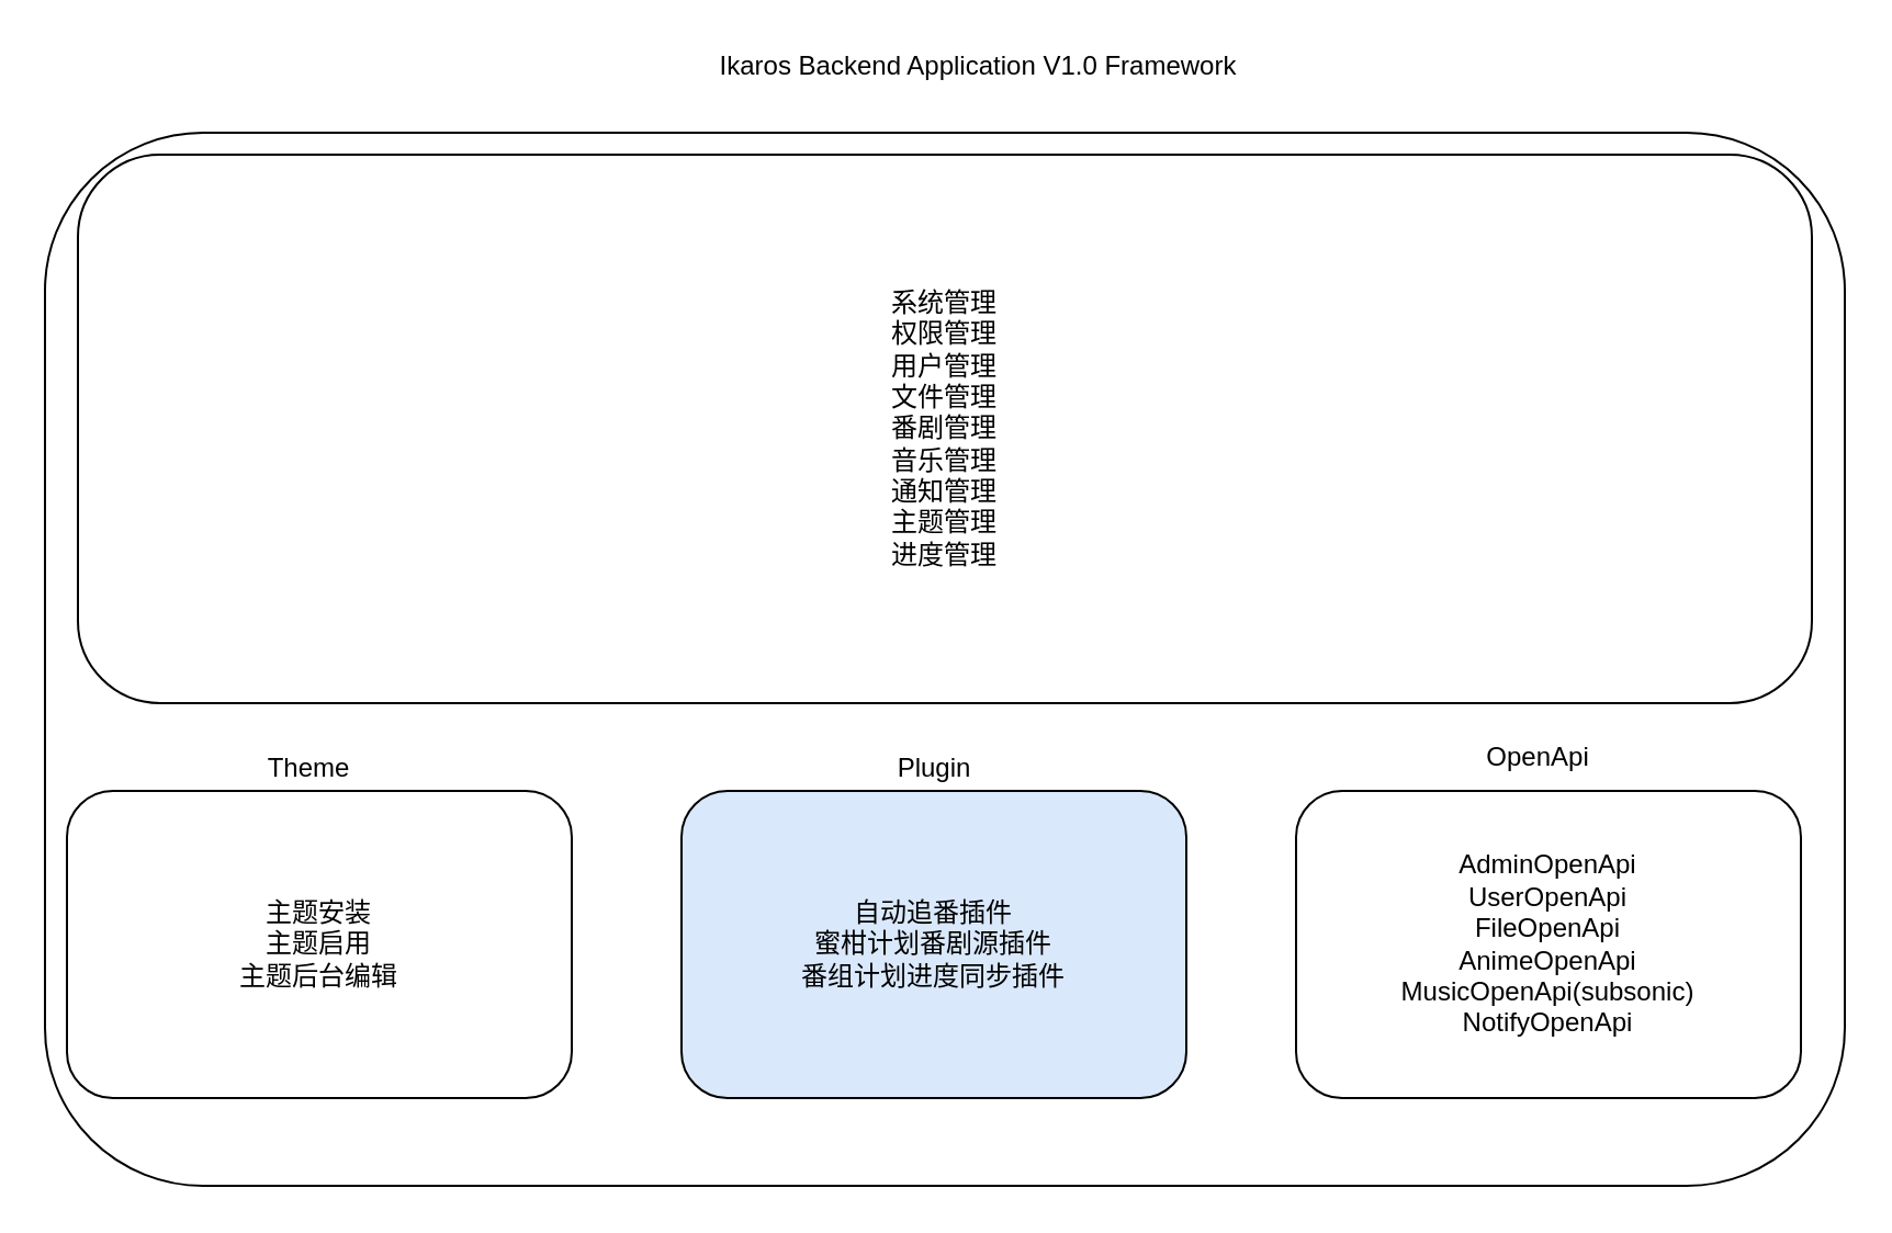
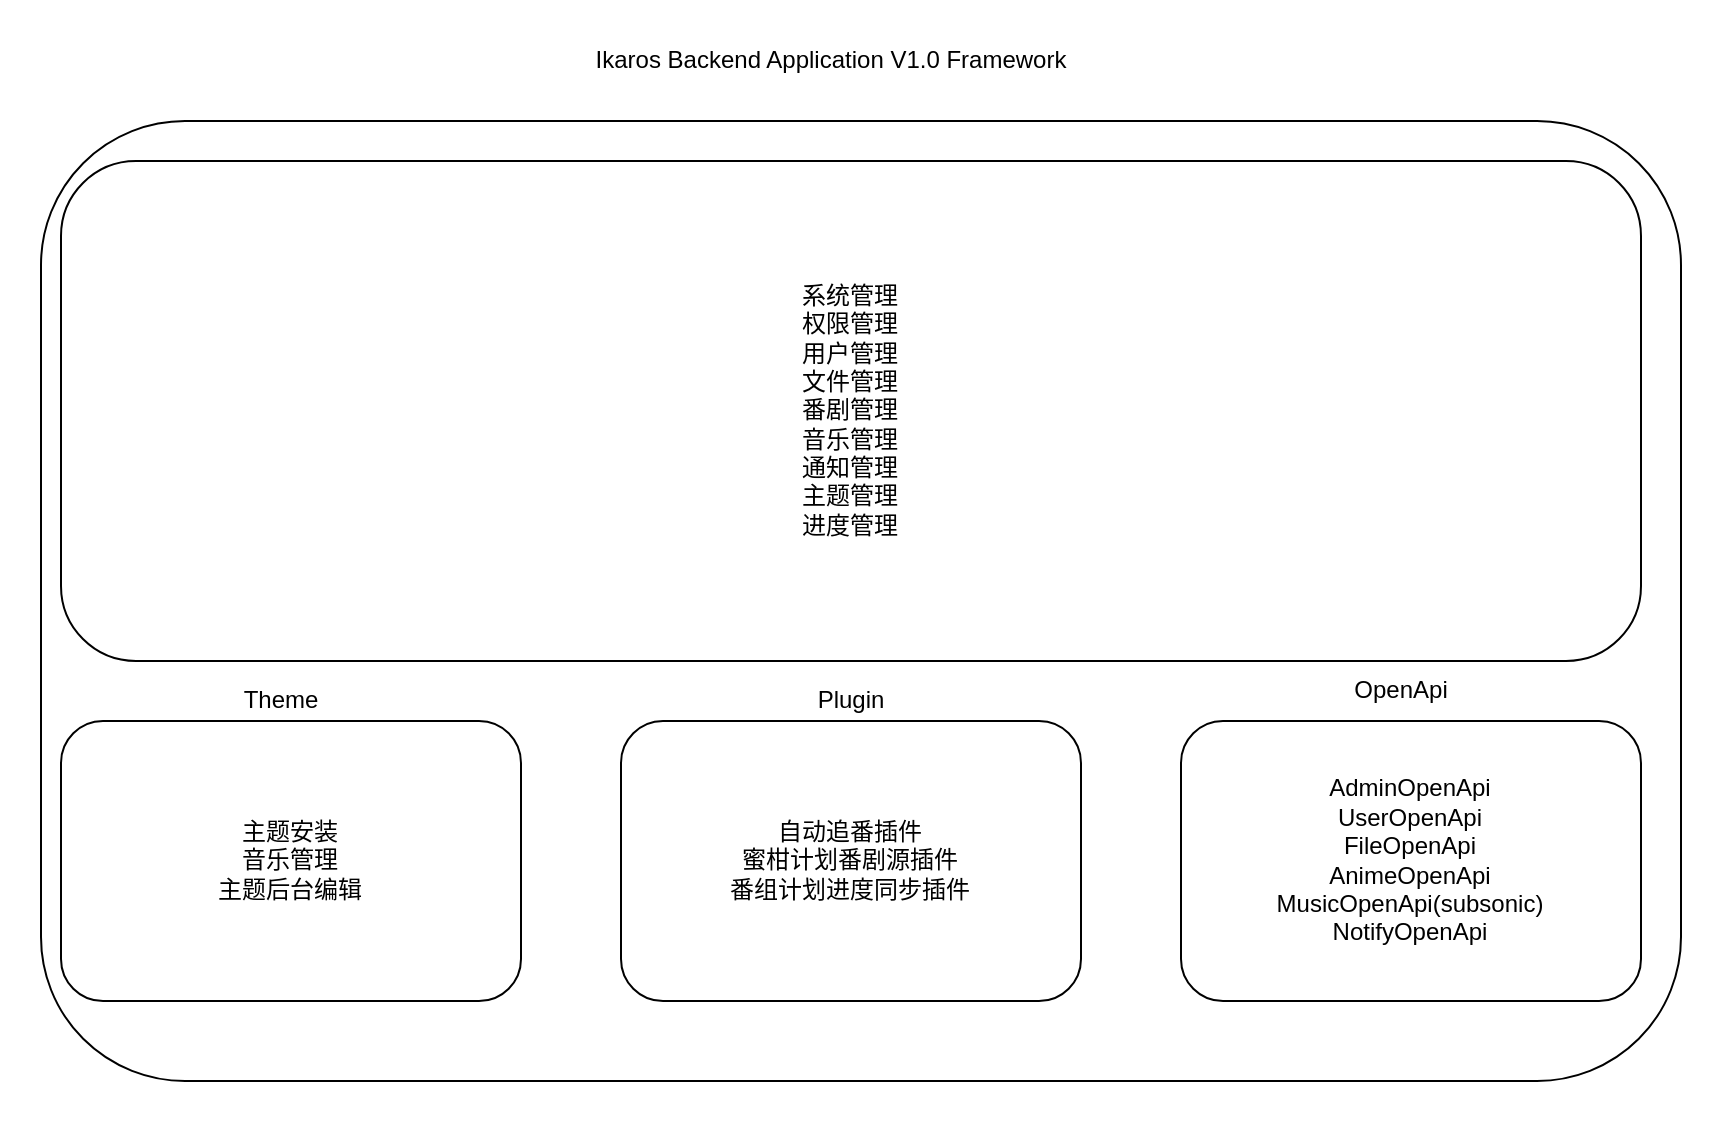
  <mxCell id="0" />
  <mxCell id="1" parent="0" />
  <mxCell id="2" value="" style="rounded=1;whiteSpace=wrap;html=1;" parent="1" vertex="1"><mxGeometry y="60" width="820" height="480" as="geometry" x="20" /></mxCell>
- <mxCell id="3" value="系统管理&lt;br&gt;权限管理&lt;br&gt;用户管理&lt;br&gt;文件管理&lt;br&gt;番剧管理&lt;br&gt;音乐管理&lt;br&gt;通知管理&lt;br&gt;主题管理&lt;br&gt;进度管理" style="rounded=1;whiteSpace=wrap;html=1;" parent="1" vertex="1"><mxGeometry x="35" y="70" width="790" height="250" as="geometry" /></mxCell>
- <mxCell id="4" value="Ikaros Backend Application V1.0 Framework" style="text;html=1;align=center;verticalAlign=middle;resizable=0;points=[];autosize=1;strokeColor=none;fillColor=none;" parent="1" vertex="1"><mxGeometry x="320" y="20" width="250" height="20" as="geometry" /></mxCell>
- <mxCell id="5" value="主题安装&lt;br&gt;主题启用&lt;br&gt;主题后台编辑" style="rounded=1;whiteSpace=wrap;html=1;align=center;" parent="1" vertex="1"><mxGeometry x="30" y="360" width="230" height="140" as="geometry" /></mxCell>
- <mxCell id="6" value="自动追番插件&lt;br&gt;蜜柑计划番剧源插件&lt;br&gt;番组计划进度同步插件" style="rounded=1;whiteSpace=wrap;html=1;fillColor=#dae8fc;" parent="1" vertex="1"><mxGeometry x="310" y="360" width="230" height="140" as="geometry" /></mxCell>
+ <mxCell id="3" value="系统管理&lt;br&gt;权限管理&lt;br&gt;用户管理&lt;br&gt;文件管理&lt;br&gt;番剧管理&lt;br&gt;音乐管理&lt;br&gt;通知管理&lt;br&gt;主题管理&lt;br&gt;进度管理" style="rounded=1;whiteSpace=wrap;html=1;" parent="1" vertex="1"><mxGeometry x="30" y="80" width="790" height="250" as="geometry" /></mxCell>
+ <mxCell id="4" value="Ikaros Backend Application V1.0 Framework" style="text;html=1;align=center;verticalAlign=middle;resizable=0;points=[];autosize=1;strokeColor=none;fillColor=none;" parent="1" vertex="1"><mxGeometry x="290" width="250" height="20" as="geometry" y="20" /></mxCell>
+ <mxCell id="5" value="主题安装&lt;br&gt;音乐管理&lt;br&gt;主题后台编辑" style="rounded=1;whiteSpace=wrap;html=1;align=center;" parent="1" vertex="1"><mxGeometry x="30" y="360" width="230" height="140" as="geometry" /></mxCell>
+ <mxCell id="6" value="自动追番插件&lt;br&gt;蜜柑计划番剧源插件&lt;br&gt;番组计划进度同步插件" style="rounded=1;whiteSpace=wrap;html=1;" parent="1" vertex="1"><mxGeometry x="310" y="360" width="230" height="140" as="geometry" /></mxCell>
  <mxCell id="7" value="AdminOpenApi&lt;br&gt;UserOpenApi&lt;br&gt;FileOpenApi&lt;br&gt;AnimeOpenApi&lt;br&gt;MusicOpenApi(subsonic)&lt;br&gt;NotifyOpenApi" style="rounded=1;whiteSpace=wrap;html=1;" parent="1" vertex="1"><mxGeometry x="590" y="360" width="230" height="140" as="geometry" /></mxCell>
  <mxCell id="8" value="Theme" style="text;html=1;align=center;verticalAlign=middle;resizable=0;points=[];autosize=1;strokeColor=none;fillColor=none;" parent="1" vertex="1"><mxGeometry x="110" y="335" width="60" height="30" as="geometry" /></mxCell>
  <mxCell id="9" value="Plugin" style="text;html=1;align=center;verticalAlign=middle;resizable=0;points=[];autosize=1;strokeColor=none;fillColor=none;" parent="1" vertex="1"><mxGeometry x="395" y="335" width="60" height="30" as="geometry" /></mxCell>
  <mxCell id="10" value="OpenApi" style="text;html=1;align=center;verticalAlign=middle;resizable=0;points=[];autosize=1;strokeColor=none;fillColor=none;" parent="1" vertex="1"><mxGeometry x="665" y="330" width="70" height="30" as="geometry" /></mxCell>
